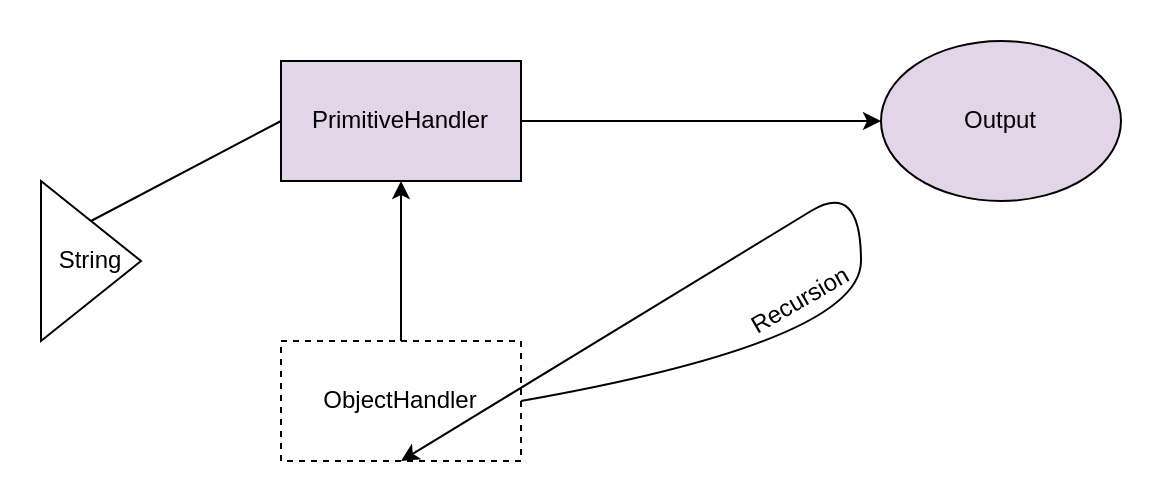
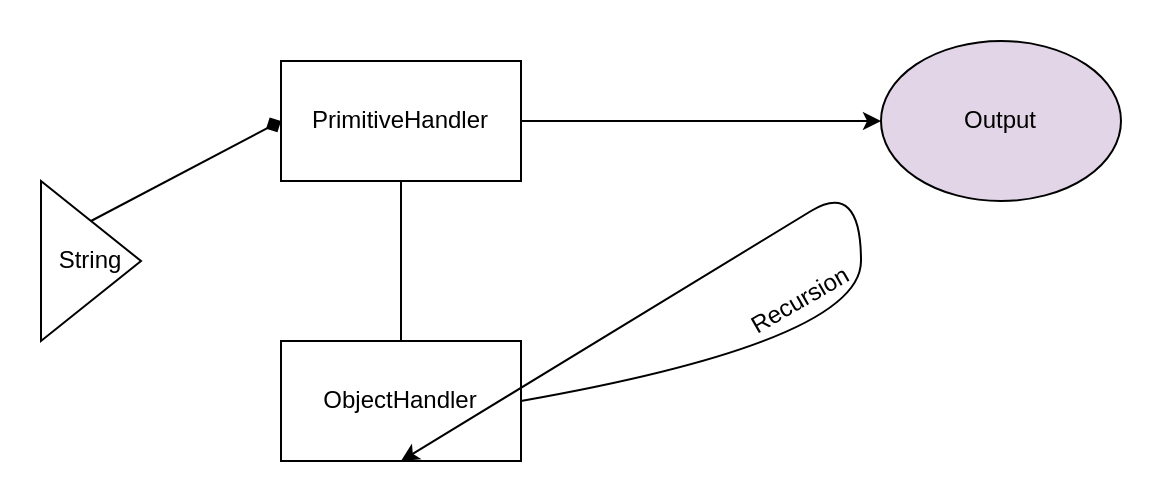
  <mxCell id="0" />
  <mxCell id="1" parent="0" />
  <mxCell id="2" value="String" style="triangle;whiteSpace=wrap;html=1;" vertex="1" parent="1"><mxGeometry x="20" y="90" width="50" height="80" as="geometry" /></mxCell>
- <mxCell id="3" value="PrimitiveHandler" style="rounded=0;whiteSpace=wrap;html=1;fillColor=#e1d5e7;" vertex="1" parent="1"><mxGeometry x="140" y="30" width="120" height="60" as="geometry" /></mxCell>
- <mxCell id="4" value="ObjectHandler" style="rounded=0;whiteSpace=wrap;html=1;dashed=1;" vertex="1" parent="1"><mxGeometry x="140" y="170" width="120" height="60" as="geometry" /></mxCell>
- <mxCell id="5" value="" style="endArrow=none;html=1;entryX=0;entryY=0.5;entryDx=0;entryDy=0;exitX=0.5;exitY=0;exitDx=0;exitDy=0;" edge="1" parent="1" source="2" target="3"><mxGeometry width="50" height="50" relative="1" as="geometry"><mxPoint x="50" y="110" as="sourcePoint" /><mxPoint x="100" y="60" as="targetPoint" /></mxGeometry></mxCell>
- <mxCell id="6" value="" style="endArrow=classic;html=1;entryX=0.5;entryY=1;entryDx=0;entryDy=0;exitX=0.5;exitY=0;exitDx=0;exitDy=0;" edge="1" parent="1" source="4" target="3"><mxGeometry width="50" height="50" relative="1" as="geometry"><mxPoint x="180" y="155" as="sourcePoint" /><mxPoint x="230" y="105" as="targetPoint" /></mxGeometry></mxCell>
+ <mxCell id="3" value="PrimitiveHandler" style="rounded=0;whiteSpace=wrap;html=1;" vertex="1" parent="1"><mxGeometry x="140" y="30" width="120" height="60" as="geometry" /></mxCell>
+ <mxCell id="4" value="ObjectHandler" style="rounded=0;whiteSpace=wrap;html=1;" vertex="1" parent="1"><mxGeometry x="140" y="170" width="120" height="60" as="geometry" /></mxCell>
+ <mxCell id="5" value="" style="endArrow=diamond;html=1;entryX=0;entryY=0.5;entryDx=0;entryDy=0;exitX=0.5;exitY=0;exitDx=0;exitDy=0;" edge="1" parent="1" source="2" target="3"><mxGeometry width="50" height="50" relative="1" as="geometry"><mxPoint x="50" y="110" as="sourcePoint" /><mxPoint x="100" y="60" as="targetPoint" /></mxGeometry></mxCell>
+ <mxCell id="6" value="" style="endArrow=none;html=1;entryX=0.5;entryY=1;entryDx=0;entryDy=0;exitX=0.5;exitY=0;exitDx=0;exitDy=0;" edge="1" parent="1" source="4" target="3"><mxGeometry width="50" height="50" relative="1" as="geometry"><mxPoint x="180" y="155" as="sourcePoint" /><mxPoint x="230" y="105" as="targetPoint" /></mxGeometry></mxCell>
  <mxCell id="7" value="" style="curved=1;endArrow=classic;html=1;exitX=1;exitY=0.5;exitDx=0;exitDy=0;entryX=0.5;entryY=1;entryDx=0;entryDy=0;" edge="1" parent="1" source="4" target="4"><mxGeometry width="50" height="50" relative="1" as="geometry"><mxPoint x="380" y="170" as="sourcePoint" /><mxPoint x="430" y="120" as="targetPoint" /><Array as="points"><mxPoint x="430" y="170" /><mxPoint x="430" y="90" /><mxPoint x="380" y="120" /></Array></mxGeometry></mxCell>
  <mxCell id="8" value="Recursion" style="text;html=1;strokeColor=none;fillColor=none;align=center;verticalAlign=middle;whiteSpace=wrap;rounded=0;rotation=-30;" vertex="1" parent="1"><mxGeometry x="380" y="140" width="40" height="20" as="geometry" /></mxCell>
  <mxCell id="9" value="" style="endArrow=classic;html=1;" edge="1" parent="1"><mxGeometry width="50" height="50" relative="1" as="geometry"><mxPoint x="260" y="60" as="sourcePoint" /><mxPoint x="440" y="60" as="targetPoint" /></mxGeometry></mxCell>
  <mxCell id="10" value="Output" style="ellipse;whiteSpace=wrap;html=1;fillColor=#e1d5e7;" vertex="1" parent="1"><mxGeometry x="440" y="20" width="120" height="80" as="geometry" /></mxCell>
